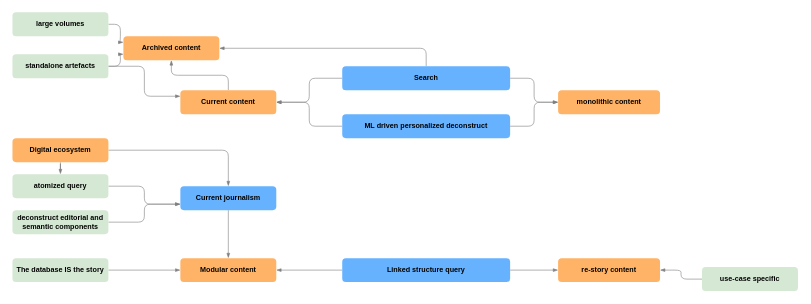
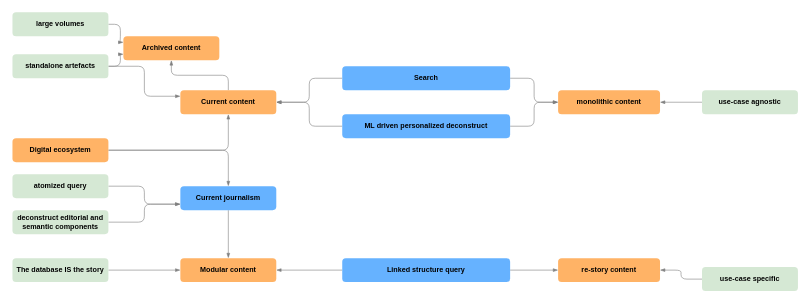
  <mxCell id="0" />
  <mxCell id="1" parent="0" />
  <mxCell id="2" style="edgeStyle=orthogonalEdgeStyle;rounded=1;orthogonalLoop=1;jettySize=auto;html=1;entryX=0.5;entryY=0;entryDx=0;entryDy=0;endArrow=blockThin;endFill=1;strokeColor=#808080;" edge="1" parent="1" source="4" target="13"><mxGeometry relative="1" as="geometry" /></mxCell>
- <mxCell id="3" style="edgeStyle=orthogonalEdgeStyle;rounded=1;orthogonalLoop=1;jettySize=auto;html=1;endArrow=blockThin;endFill=1;strokeColor=#808080;" edge="1" parent="1" source="4" target="29"><mxGeometry relative="1" as="geometry" /></mxCell>
+ <mxCell id="3" style="edgeStyle=orthogonalEdgeStyle;rounded=1;orthogonalLoop=1;jettySize=auto;html=1;entryX=0.5;entryY=1;entryDx=0;entryDy=0;endArrow=blockThin;endFill=1;strokeColor=#808080;" edge="1" parent="1" source="4" target="22"><mxGeometry relative="1" as="geometry" /></mxCell>
  <mxCell id="4" value="&lt;font&gt;&lt;b&gt;&lt;font style=&quot;font-size: 12px&quot;&gt;Digital ecosystem&lt;/font&gt;&lt;/b&gt;&lt;br&gt;&lt;/font&gt;" style="rounded=1;whiteSpace=wrap;html=1;fillColor=#FFB366;strokeColor=none;" vertex="1" parent="1"><mxGeometry x="20" y="230" width="160" height="40" as="geometry" /></mxCell>
  <mxCell id="5" style="edgeStyle=orthogonalEdgeStyle;rounded=1;orthogonalLoop=1;jettySize=auto;html=1;entryX=0;entryY=0.5;entryDx=0;entryDy=0;endArrow=blockThin;endFill=1;strokeColor=#808080;" edge="1" parent="1" source="8" target="16"><mxGeometry relative="1" as="geometry" /></mxCell>
  <mxCell id="6" style="edgeStyle=orthogonalEdgeStyle;rounded=1;orthogonalLoop=1;jettySize=auto;html=1;entryX=1;entryY=0.5;entryDx=0;entryDy=0;endArrow=blockThin;endFill=1;strokeColor=#808080;" edge="1" parent="1" source="8" target="22"><mxGeometry relative="1" as="geometry" /></mxCell>
- <mxCell id="7" style="edgeStyle=orthogonalEdgeStyle;rounded=1;orthogonalLoop=1;jettySize=auto;html=1;entryX=1;entryY=0.5;entryDx=0;entryDy=0;endArrow=blockThin;endFill=1;strokeColor=#808080;exitX=0.5;exitY=0;exitDx=0;exitDy=0;" edge="1" parent="1" source="8" target="20"><mxGeometry relative="1" as="geometry" /></mxCell>
  <mxCell id="8" value="&lt;font&gt;&lt;b&gt;&lt;font style=&quot;font-size: 12px&quot;&gt;Search&lt;/font&gt;&lt;/b&gt;&lt;br&gt;&lt;/font&gt;" style="rounded=1;whiteSpace=wrap;html=1;strokeColor=none;fillColor=#66B2FF;" vertex="1" parent="1"><mxGeometry x="570" y="110" width="280" height="40" as="geometry" /></mxCell>
  <mxCell id="9" style="edgeStyle=orthogonalEdgeStyle;rounded=1;orthogonalLoop=1;jettySize=auto;html=1;entryX=0;entryY=0.5;entryDx=0;entryDy=0;endArrow=blockThin;endFill=1;strokeColor=#808080;" edge="1" parent="1" source="11" target="16"><mxGeometry relative="1" as="geometry" /></mxCell>
  <mxCell id="10" style="edgeStyle=orthogonalEdgeStyle;rounded=1;orthogonalLoop=1;jettySize=auto;html=1;entryX=1;entryY=0.5;entryDx=0;entryDy=0;endArrow=blockThin;endFill=1;strokeColor=#808080;" edge="1" parent="1" source="11" target="22"><mxGeometry relative="1" as="geometry" /></mxCell>
  <mxCell id="11" value="&lt;font&gt;&lt;b&gt;&lt;font style=&quot;font-size: 12px&quot;&gt;ML driven personalized deconstruct&lt;/font&gt;&lt;/b&gt;&lt;br&gt;&lt;/font&gt;" style="rounded=1;whiteSpace=wrap;html=1;strokeColor=none;fillColor=#66B2FF;" vertex="1" parent="1"><mxGeometry x="570" y="190" width="280" height="40" as="geometry" /></mxCell>
  <mxCell id="12" style="edgeStyle=orthogonalEdgeStyle;rounded=1;orthogonalLoop=1;jettySize=auto;html=1;exitX=0.5;exitY=1;exitDx=0;exitDy=0;entryX=0.5;entryY=0;entryDx=0;entryDy=0;endArrow=blockThin;endFill=1;strokeColor=#808080;" edge="1" parent="1" source="13" target="14"><mxGeometry relative="1" as="geometry" /></mxCell>
  <mxCell id="13" value="&lt;font&gt;&lt;b&gt;&lt;font style=&quot;font-size: 12px&quot;&gt;Current journalism&lt;/font&gt;&lt;/b&gt;&lt;br&gt;&lt;/font&gt;" style="rounded=1;whiteSpace=wrap;html=1;strokeColor=none;fillColor=#66B2FF;" vertex="1" parent="1"><mxGeometry x="300" y="310" width="160" height="40" as="geometry" /></mxCell>
  <mxCell id="14" value="&lt;font&gt;&lt;b&gt;&lt;font style=&quot;font-size: 12px&quot;&gt;Modular content&lt;/font&gt;&lt;/b&gt;&lt;br&gt;&lt;/font&gt;" style="rounded=1;whiteSpace=wrap;html=1;fillColor=#FFB366;strokeColor=none;" vertex="1" parent="1"><mxGeometry x="300" y="430" width="160" height="40" as="geometry" /></mxCell>
  <mxCell id="15" value="&lt;font&gt;&lt;b&gt;&lt;font style=&quot;font-size: 12px&quot;&gt;re-story content&lt;/font&gt;&lt;/b&gt;&lt;br&gt;&lt;/font&gt;" style="rounded=1;whiteSpace=wrap;html=1;fillColor=#FFB366;strokeColor=none;" vertex="1" parent="1"><mxGeometry x="930" y="430" width="170" height="40" as="geometry" /></mxCell>
  <mxCell id="16" value="&lt;font&gt;&lt;b&gt;&lt;font style=&quot;font-size: 12px&quot;&gt;monolithic content&lt;/font&gt;&lt;/b&gt;&lt;br&gt;&lt;/font&gt;" style="rounded=1;whiteSpace=wrap;html=1;fillColor=#FFB366;strokeColor=none;" vertex="1" parent="1"><mxGeometry x="930" y="150" width="170" height="40" as="geometry" /></mxCell>
  <mxCell id="17" style="edgeStyle=orthogonalEdgeStyle;rounded=1;orthogonalLoop=1;jettySize=auto;html=1;entryX=1;entryY=0.5;entryDx=0;entryDy=0;endArrow=blockThin;endFill=1;strokeColor=#808080;" edge="1" parent="1" source="19" target="14"><mxGeometry relative="1" as="geometry" /></mxCell>
  <mxCell id="18" style="edgeStyle=orthogonalEdgeStyle;rounded=1;orthogonalLoop=1;jettySize=auto;html=1;entryX=0;entryY=0.5;entryDx=0;entryDy=0;endArrow=blockThin;endFill=1;strokeColor=#808080;" edge="1" parent="1" source="19" target="15"><mxGeometry relative="1" as="geometry" /></mxCell>
  <mxCell id="19" value="&lt;font&gt;&lt;b&gt;Linked structure query&lt;/b&gt;&lt;br&gt;&lt;/font&gt;" style="rounded=1;whiteSpace=wrap;html=1;strokeColor=none;fillColor=#66B2FF;" vertex="1" parent="1"><mxGeometry x="570" y="430" width="280" height="40" as="geometry" /></mxCell>
  <mxCell id="20" value="&lt;font&gt;&lt;b&gt;&lt;font style=&quot;font-size: 12px&quot;&gt;Archived content&lt;/font&gt;&lt;/b&gt;&lt;br&gt;&lt;/font&gt;" style="rounded=1;whiteSpace=wrap;html=1;fillColor=#FFB366;strokeColor=none;" vertex="1" parent="1"><mxGeometry x="205" y="60" width="160" height="40" as="geometry" /></mxCell>
  <mxCell id="21" style="edgeStyle=orthogonalEdgeStyle;rounded=1;orthogonalLoop=1;jettySize=auto;html=1;entryX=0.5;entryY=1;entryDx=0;entryDy=0;endArrow=blockThin;endFill=1;strokeColor=#808080;" edge="1" parent="1" source="22" target="20"><mxGeometry relative="1" as="geometry" /></mxCell>
  <mxCell id="22" value="&lt;font&gt;&lt;b&gt;&lt;font style=&quot;font-size: 12px&quot;&gt;Current content&lt;/font&gt;&lt;/b&gt;&lt;br&gt;&lt;/font&gt;" style="rounded=1;whiteSpace=wrap;html=1;fillColor=#FFB366;strokeColor=none;" vertex="1" parent="1"><mxGeometry x="300" y="150" width="160" height="40" as="geometry" /></mxCell>
  <mxCell id="23" style="edgeStyle=orthogonalEdgeStyle;rounded=1;orthogonalLoop=1;jettySize=auto;html=1;entryX=0;entryY=0.25;entryDx=0;entryDy=0;endArrow=blockThin;endFill=1;strokeColor=#808080;" edge="1" parent="1" source="25" target="22"><mxGeometry relative="1" as="geometry" /></mxCell>
  <mxCell id="24" style="edgeStyle=orthogonalEdgeStyle;rounded=1;orthogonalLoop=1;jettySize=auto;html=1;endArrow=blockThin;endFill=1;strokeColor=#808080;entryX=0;entryY=0.75;entryDx=0;entryDy=0;" edge="1" parent="1" source="25" target="20"><mxGeometry relative="1" as="geometry"><mxPoint x="340" y="80" as="targetPoint" /></mxGeometry></mxCell>
  <mxCell id="25" value="&lt;font&gt;&lt;b&gt;&lt;font style=&quot;font-size: 12px&quot;&gt;standalone artefacts&lt;/font&gt;&lt;/b&gt;&lt;br&gt;&lt;/font&gt;" style="rounded=1;whiteSpace=wrap;html=1;fillColor=#d5e8d4;strokeColor=none;" vertex="1" parent="1"><mxGeometry x="20" y="90" width="160" height="40" as="geometry" /></mxCell>
  <mxCell id="26" style="edgeStyle=orthogonalEdgeStyle;rounded=1;orthogonalLoop=1;jettySize=auto;html=1;entryX=0;entryY=0.25;entryDx=0;entryDy=0;endArrow=blockThin;endFill=1;strokeColor=#808080;" edge="1" parent="1" source="27" target="20"><mxGeometry relative="1" as="geometry" /></mxCell>
  <mxCell id="27" value="&lt;font&gt;&lt;b&gt;&lt;font style=&quot;font-size: 12px&quot;&gt;large volumes&lt;/font&gt;&lt;/b&gt;&lt;br&gt;&lt;/font&gt;" style="rounded=1;whiteSpace=wrap;html=1;fillColor=#d5e8d4;strokeColor=none;" vertex="1" parent="1"><mxGeometry x="20" y="20" width="160" height="40" as="geometry" /></mxCell>
  <mxCell id="28" style="edgeStyle=orthogonalEdgeStyle;rounded=1;orthogonalLoop=1;jettySize=auto;html=1;entryX=0;entryY=0.75;entryDx=0;entryDy=0;endArrow=blockThin;endFill=1;strokeColor=#808080;" edge="1" parent="1" source="29" target="13"><mxGeometry relative="1" as="geometry" /></mxCell>
  <mxCell id="29" value="&lt;font&gt;&lt;b&gt;&lt;font style=&quot;font-size: 12px&quot;&gt;atomized query&lt;/font&gt;&lt;/b&gt;&lt;br&gt;&lt;/font&gt;" style="rounded=1;whiteSpace=wrap;html=1;fillColor=#d5e8d4;strokeColor=none;" vertex="1" parent="1"><mxGeometry x="20" y="290" width="160" height="40" as="geometry" /></mxCell>
  <mxCell id="30" style="edgeStyle=orthogonalEdgeStyle;rounded=1;orthogonalLoop=1;jettySize=auto;html=1;endArrow=blockThin;endFill=1;strokeColor=#808080;entryX=0;entryY=0.75;entryDx=0;entryDy=0;" edge="1" parent="1" source="31" target="13"><mxGeometry relative="1" as="geometry"><mxPoint x="340" y="350" as="targetPoint" /></mxGeometry></mxCell>
  <mxCell id="31" value="&lt;font&gt;&lt;b&gt;&lt;font style=&quot;font-size: 12px&quot;&gt;deconstruct editorial and semantic components&lt;/font&gt;&lt;/b&gt;&lt;br&gt;&lt;/font&gt;" style="rounded=1;whiteSpace=wrap;html=1;fillColor=#d5e8d4;strokeColor=none;" vertex="1" parent="1"><mxGeometry x="20" y="350" width="160" height="40" as="geometry" /></mxCell>
+ <mxCell id="32" style="edgeStyle=orthogonalEdgeStyle;rounded=1;orthogonalLoop=1;jettySize=auto;html=1;entryX=1;entryY=0.5;entryDx=0;entryDy=0;endArrow=blockThin;endFill=1;strokeColor=#808080;" edge="1" parent="1" source="33" target="16"><mxGeometry relative="1" as="geometry" /></mxCell>
+ <mxCell id="33" value="&lt;font&gt;&lt;b&gt;use-case agnostic&lt;/b&gt;&lt;br&gt;&lt;/font&gt;" style="rounded=1;whiteSpace=wrap;html=1;fillColor=#d5e8d4;strokeColor=none;" vertex="1" parent="1"><mxGeometry x="1170" y="150" width="160" height="40" as="geometry" /></mxCell>
  <mxCell id="34" style="edgeStyle=orthogonalEdgeStyle;rounded=1;orthogonalLoop=1;jettySize=auto;html=1;entryX=1;entryY=0.5;entryDx=0;entryDy=0;endArrow=blockThin;endFill=1;strokeColor=#808080;" edge="1" parent="1" source="35" target="15"><mxGeometry relative="1" as="geometry" /></mxCell>
  <mxCell id="35" value="&lt;font&gt;&lt;b style=&quot;font-family: &amp;#34;helvetica&amp;#34;&quot;&gt;use-case specific&lt;/b&gt;&lt;br&gt;&lt;/font&gt;" style="rounded=1;whiteSpace=wrap;html=1;fillColor=#d5e8d4;strokeColor=none;" vertex="1" parent="1"><mxGeometry x="1170" y="445" width="160" height="40" as="geometry" /></mxCell>
  <mxCell id="36" style="edgeStyle=orthogonalEdgeStyle;rounded=1;orthogonalLoop=1;jettySize=auto;html=1;entryX=0;entryY=0.5;entryDx=0;entryDy=0;endArrow=blockThin;endFill=1;strokeColor=#808080;" edge="1" parent="1" source="37" target="14"><mxGeometry relative="1" as="geometry" /></mxCell>
  <mxCell id="37" value="&lt;font&gt;&lt;b&gt;&lt;font style=&quot;font-size: 12px&quot;&gt;The database IS the story&lt;/font&gt;&lt;/b&gt;&lt;br&gt;&lt;/font&gt;" style="rounded=1;whiteSpace=wrap;html=1;fillColor=#d5e8d4;strokeColor=none;" vertex="1" parent="1"><mxGeometry x="20" y="430" width="160" height="40" as="geometry" /></mxCell>
